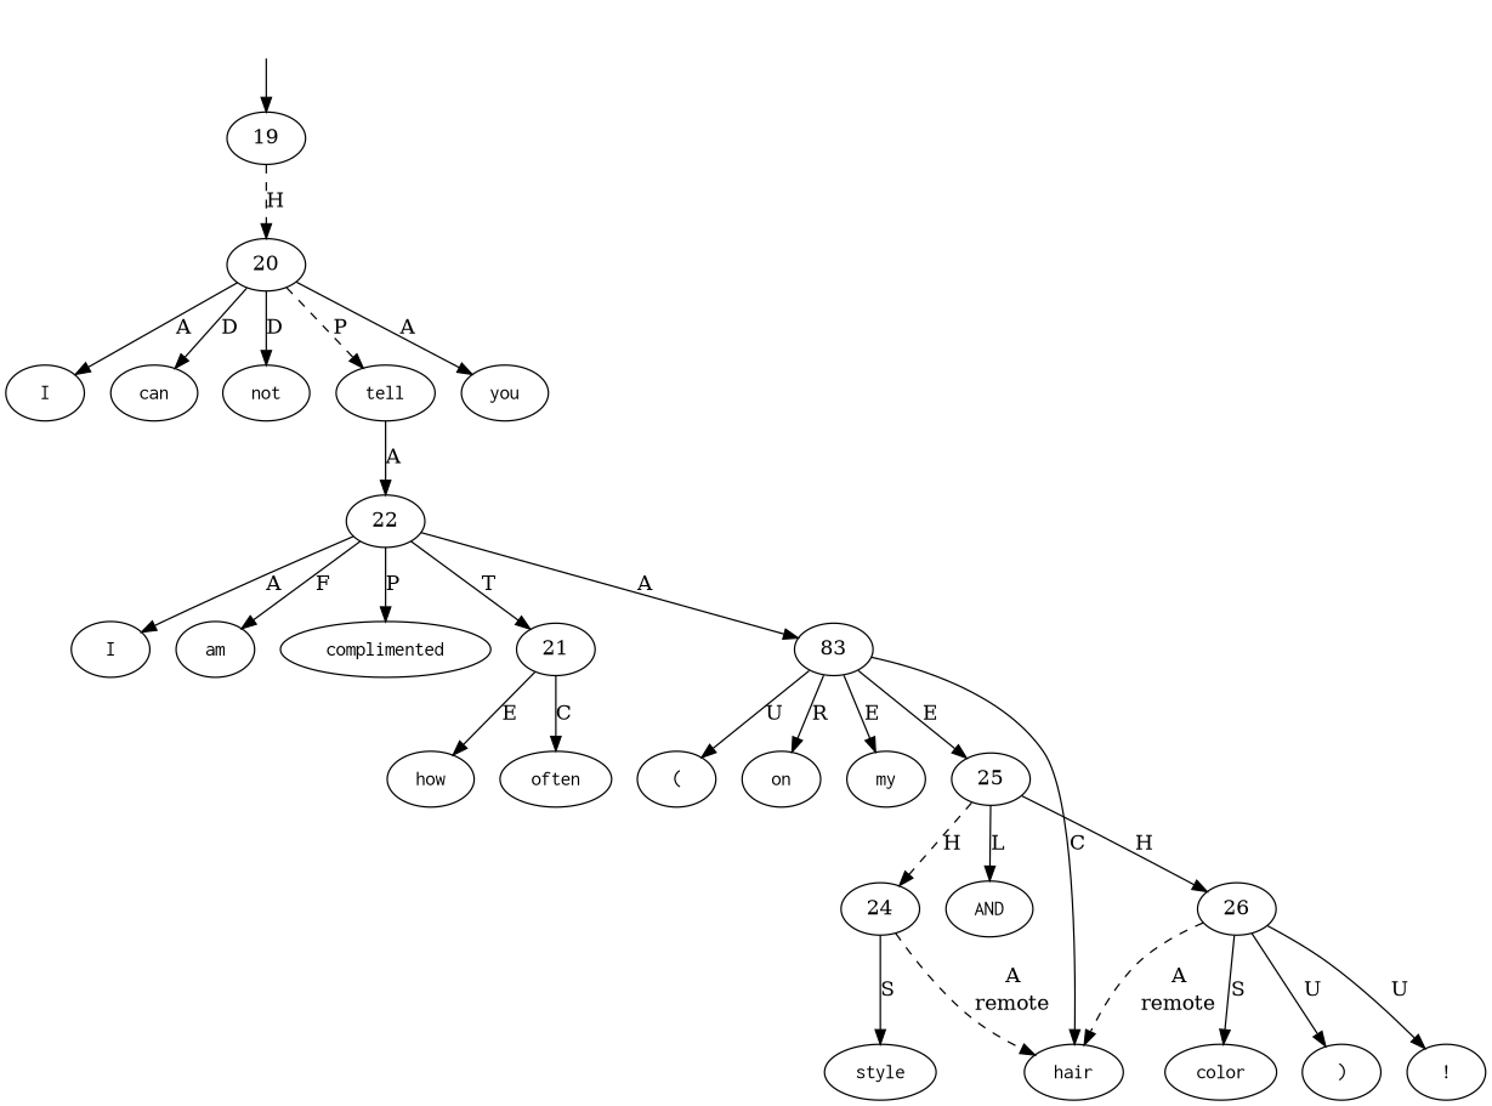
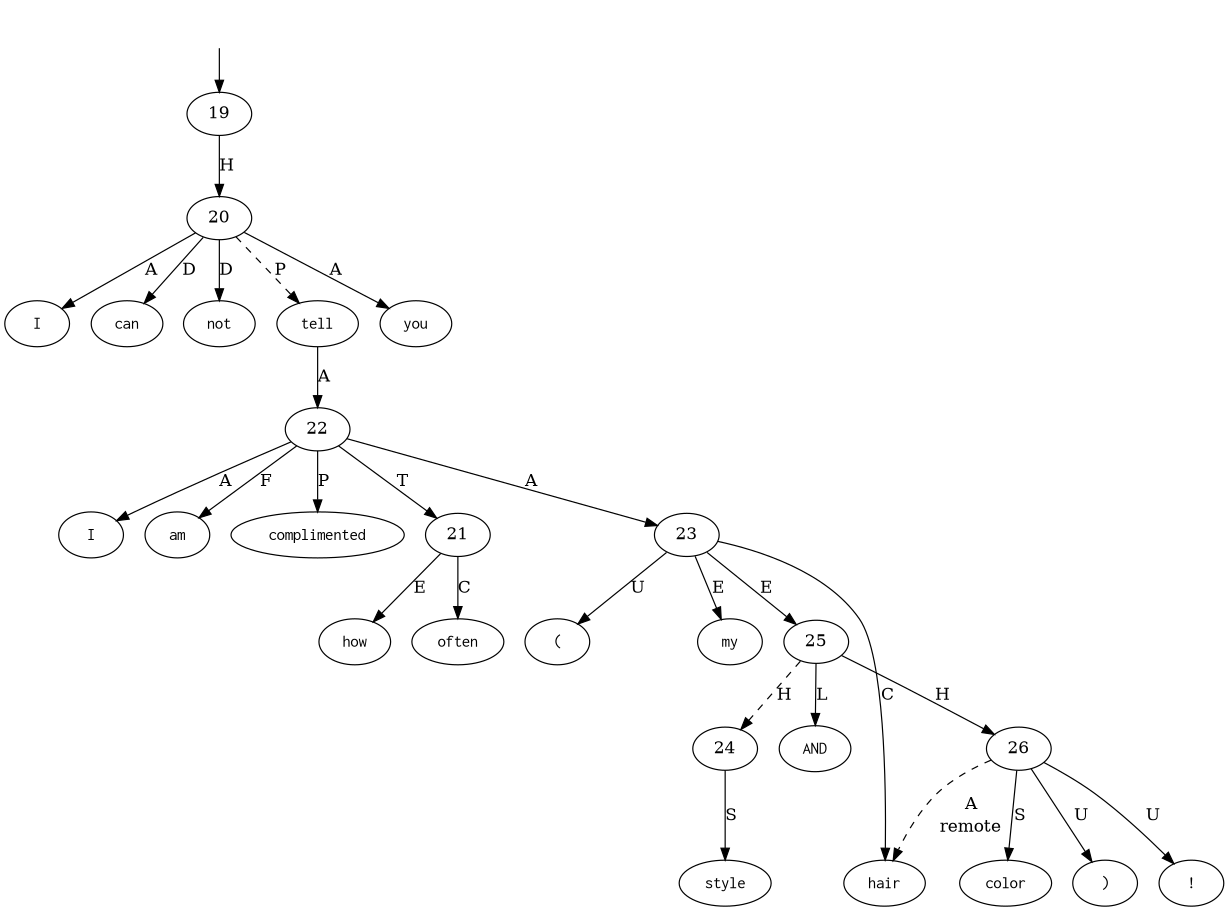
  digraph {
    node [shape=oval]
    top [style=invis shape=""]
    19 [shape=""]
    20 [shape=""]
    n4 [label=<<table align="center" border="0" cellspacing="0"><tr><td colspan="2"><font face="Courier">I</font></td></tr></table>>]
    n5 [label=<<table align="center" border="0" cellspacing="0"><tr><td colspan="2"><font face="Courier">can</font></td></tr></table>>]
    n6 [label=<<table align="center" border="0" cellspacing="0"><tr><td colspan="2"><font face="Courier">not</font></td></tr></table>>]
    n7 [label=<<table align="center" border="0" cellspacing="0"><tr><td colspan="2"><font face="Courier">tell</font></td></tr></table>>]
    n8 [label=<<table align="center" border="0" cellspacing="0"><tr><td colspan="2"><font face="Courier">you</font></td></tr></table>>]
    22 [shape=""]
    n10 [label=<<table align="center" border="0" cellspacing="0"><tr><td colspan="2"><font face="Courier">how</font></td></tr></table>>]
    n11 [label=<<table align="center" border="0" cellspacing="0"><tr><td colspan="2"><font face="Courier">often</font></td></tr></table>>]
    n12 [label=<<table align="center" border="0" cellspacing="0"><tr><td colspan="2"><font face="Courier">I</font></td></tr></table>>]
    n13 [label=<<table align="center" border="0" cellspacing="0"><tr><td colspan="2"><font face="Courier">am</font></td></tr></table>>]
    n14 [label=<<table align="center" border="0" cellspacing="0"><tr><td colspan="2"><font face="Courier">complimented</font></td></tr></table>>]
-   n15 [label=<<table align="center" border="0" cellspacing="0"><tr><td colspan="2"><font face="Courier">on</font></td></tr></table>>]
    n16 [label=<<table align="center" border="0" cellspacing="0"><tr><td colspan="2"><font face="Courier">my</font></td></tr></table>>]
    n17 [label=<<table align="center" border="0" cellspacing="0"><tr><td colspan="2"><font face="Courier">hair</font></td></tr></table>>]
    n18 [label=<<table align="center" border="0" cellspacing="0"><tr><td colspan="2"><font face="Courier">(</font></td></tr></table>>]
    n19 [label=<<table align="center" border="0" cellspacing="0"><tr><td colspan="2"><font face="Courier">style</font></td></tr></table>>]
    n20 [label=<<table align="center" border="0" cellspacing="0"><tr><td colspan="2"><font face="Courier">AND</font></td></tr></table>>]
    n21 [label=<<table align="center" border="0" cellspacing="0"><tr><td colspan="2"><font face="Courier">color</font></td></tr></table>>]
    n22 [label=<<table align="center" border="0" cellspacing="0"><tr><td colspan="2"><font face="Courier">)</font></td></tr></table>>]
    n23 [label=<<table align="center" border="0" cellspacing="0"><tr><td colspan="2"><font face="Courier">!</font></td></tr></table>>]
    21 [shape=""]
-   23 [label=83 shape=""]
+   23 [shape=""]
    25 [shape=""]
    24 [shape=""]
    26 [shape=""]
    top -> 19
-   19 -> 20 [label=H style=dashed]
+   19 -> 20 [label=H]
    20 -> n4 [label=A]
    20 -> n5 [label=D]
    20 -> n6 [label=D]
    20 -> n7 [label=P style=dashed]
    20 -> n8 [label=A]
    n7 -> 22 [label=A]
    22 -> n12 [label=A]
    22 -> n13 [label=F]
    22 -> n14 [label=P]
    22 -> 21 [label=T]
    22 -> 23 [label=A]
    21 -> n10 [label=E]
    21 -> n11 [label=C]
-   23 -> n15 [label=R]
    23 -> n16 [label=E]
    23 -> n17 [label=C]
    23 -> n18 [label=U]
    23 -> 25 [label=E]
    25 -> n20 [label=L]
    25 -> 24 [label=H style=dashed]
    25 -> 26 [label=H]
-   24 -> n17 [label=<<table align="center" border="0" cellspacing="0"><tr><td colspan="1">A</td></tr><tr><td>remote</td></tr></table>> style=dashed]
    24 -> n19 [label=S]
    26 -> n17 [label=<<table align="center" border="0" cellspacing="0"><tr><td colspan="1">A</td></tr><tr><td>remote</td></tr></table>> style=dashed]
    26 -> n21 [label=S]
    26 -> n22 [label=U]
    26 -> n23 [label=U]
  }
